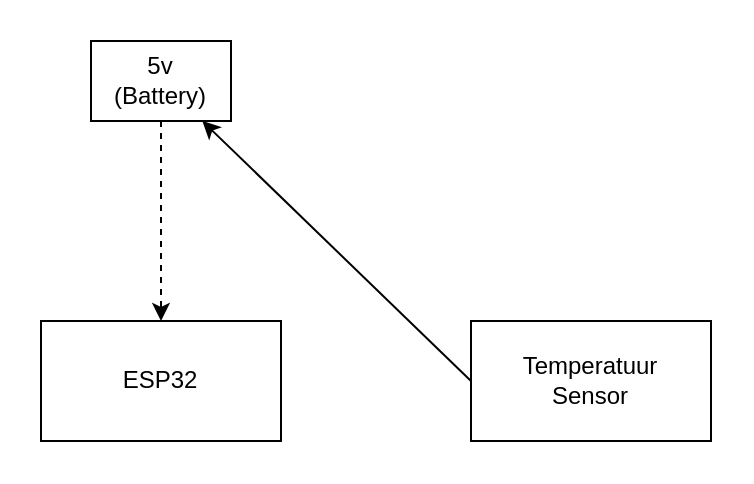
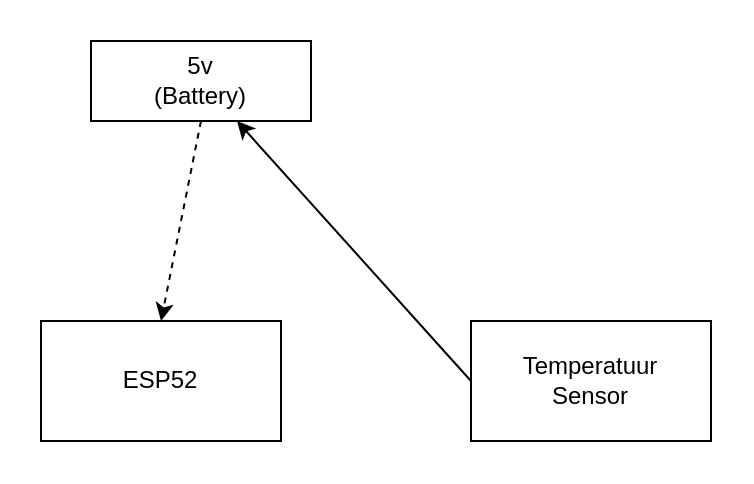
  <mxCell id="0" />
  <mxCell id="1" parent="0" />
- <mxCell id="2" value="ESP32" style="rounded=0;whiteSpace=wrap;html=1;" vertex="1" parent="1"><mxGeometry x="20" y="160" width="120" height="60" as="geometry" /></mxCell>
+ <mxCell id="2" value="ESP52" style="rounded=0;whiteSpace=wrap;html=1;" vertex="1" parent="1"><mxGeometry x="20" y="160" width="120" height="60" as="geometry" /></mxCell>
  <mxCell id="3" value="Temperatuur&lt;br&gt;Sensor" style="rounded=0;whiteSpace=wrap;html=1;" vertex="1" parent="1"><mxGeometry x="235" y="160" width="120" height="60" as="geometry" /></mxCell>
- <mxCell id="4" value="5v&lt;br&gt;(Battery)" style="rounded=0;whiteSpace=wrap;html=1;" vertex="1" parent="1"><mxGeometry x="45" y="20" width="70" height="40" as="geometry" /></mxCell>
+ <mxCell id="4" value="5v&lt;br&gt;(Battery)" style="rounded=0;whiteSpace=wrap;html=1;" vertex="1" parent="1"><mxGeometry x="45" y="20" width="110" height="40" as="geometry" /></mxCell>
  <mxCell id="5" value="" style="endArrow=classic;html=1;exitX=0;exitY=0.5;exitDx=0;exitDy=0;" edge="1" parent="1" source="3" target="4"><mxGeometry width="50" height="50" relative="1" as="geometry"><mxPoint x="125" y="210" as="sourcePoint" /><mxPoint x="175" y="160" as="targetPoint" /></mxGeometry></mxCell>
  <mxCell id="6" value="" style="endArrow=classic;html=1;exitX=0.5;exitY=1;exitDx=0;exitDy=0;entryX=0.5;entryY=0;entryDx=0;entryDy=0;dashed=1;" edge="1" parent="1" source="4" target="2"><mxGeometry width="50" height="50" relative="1" as="geometry"><mxPoint x="140" y="110" as="sourcePoint" /><mxPoint x="45" y="110" as="targetPoint" /></mxGeometry></mxCell>
